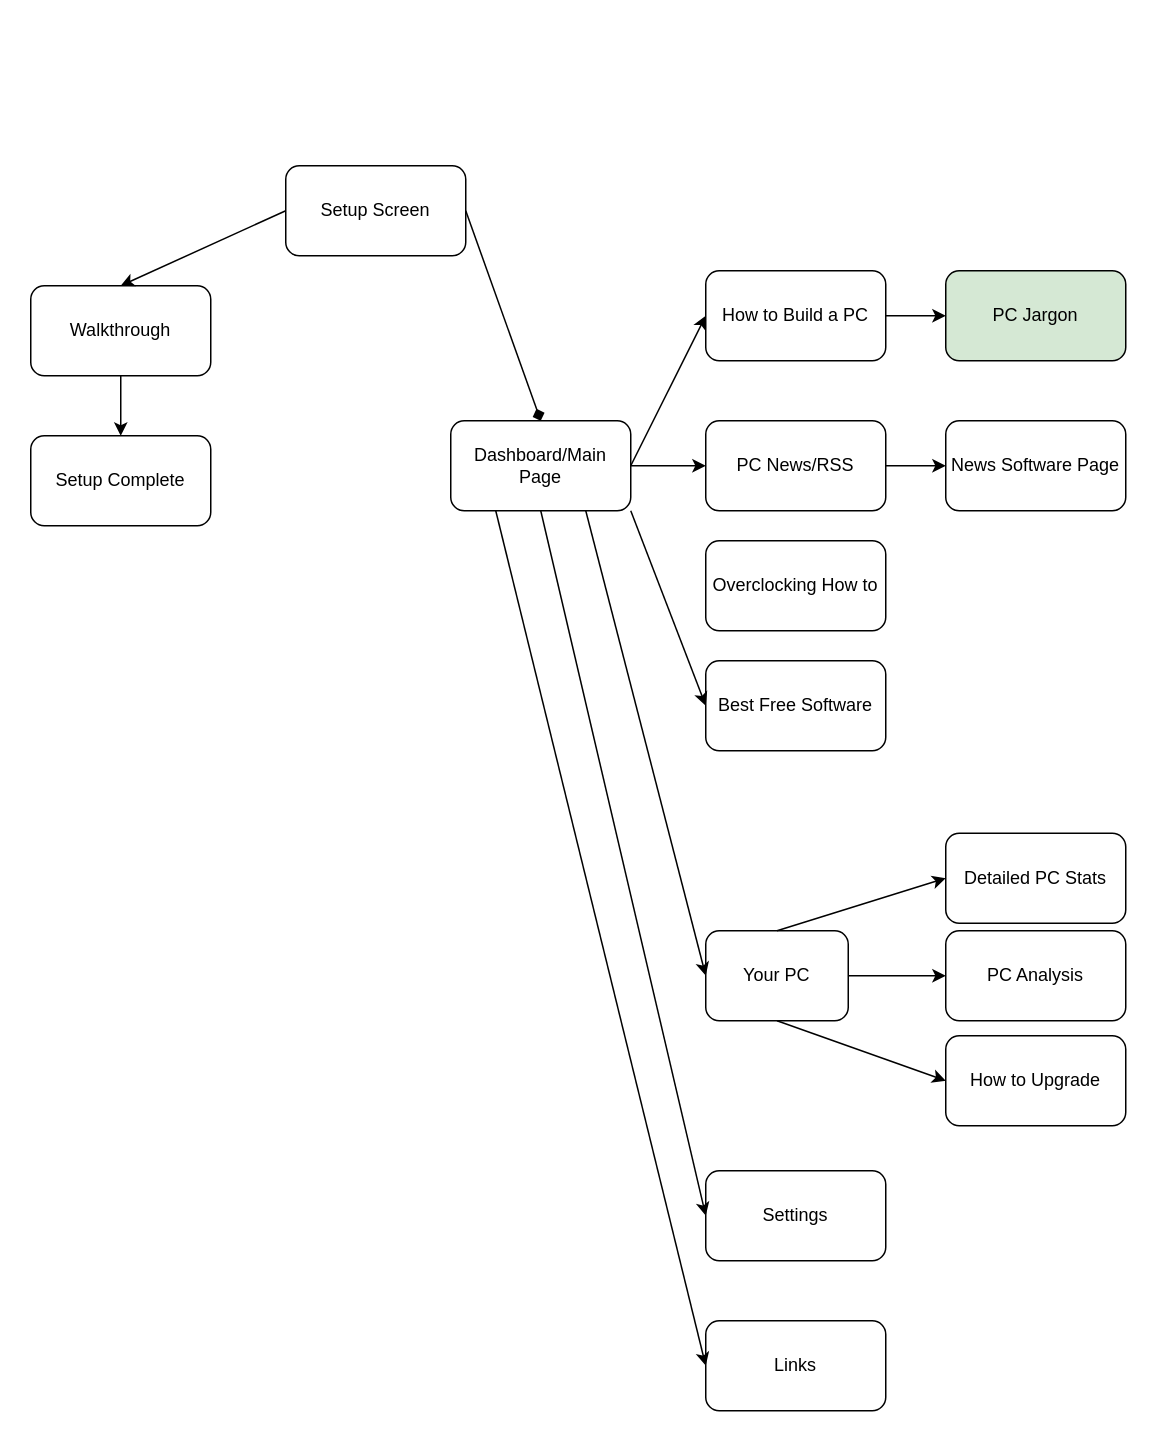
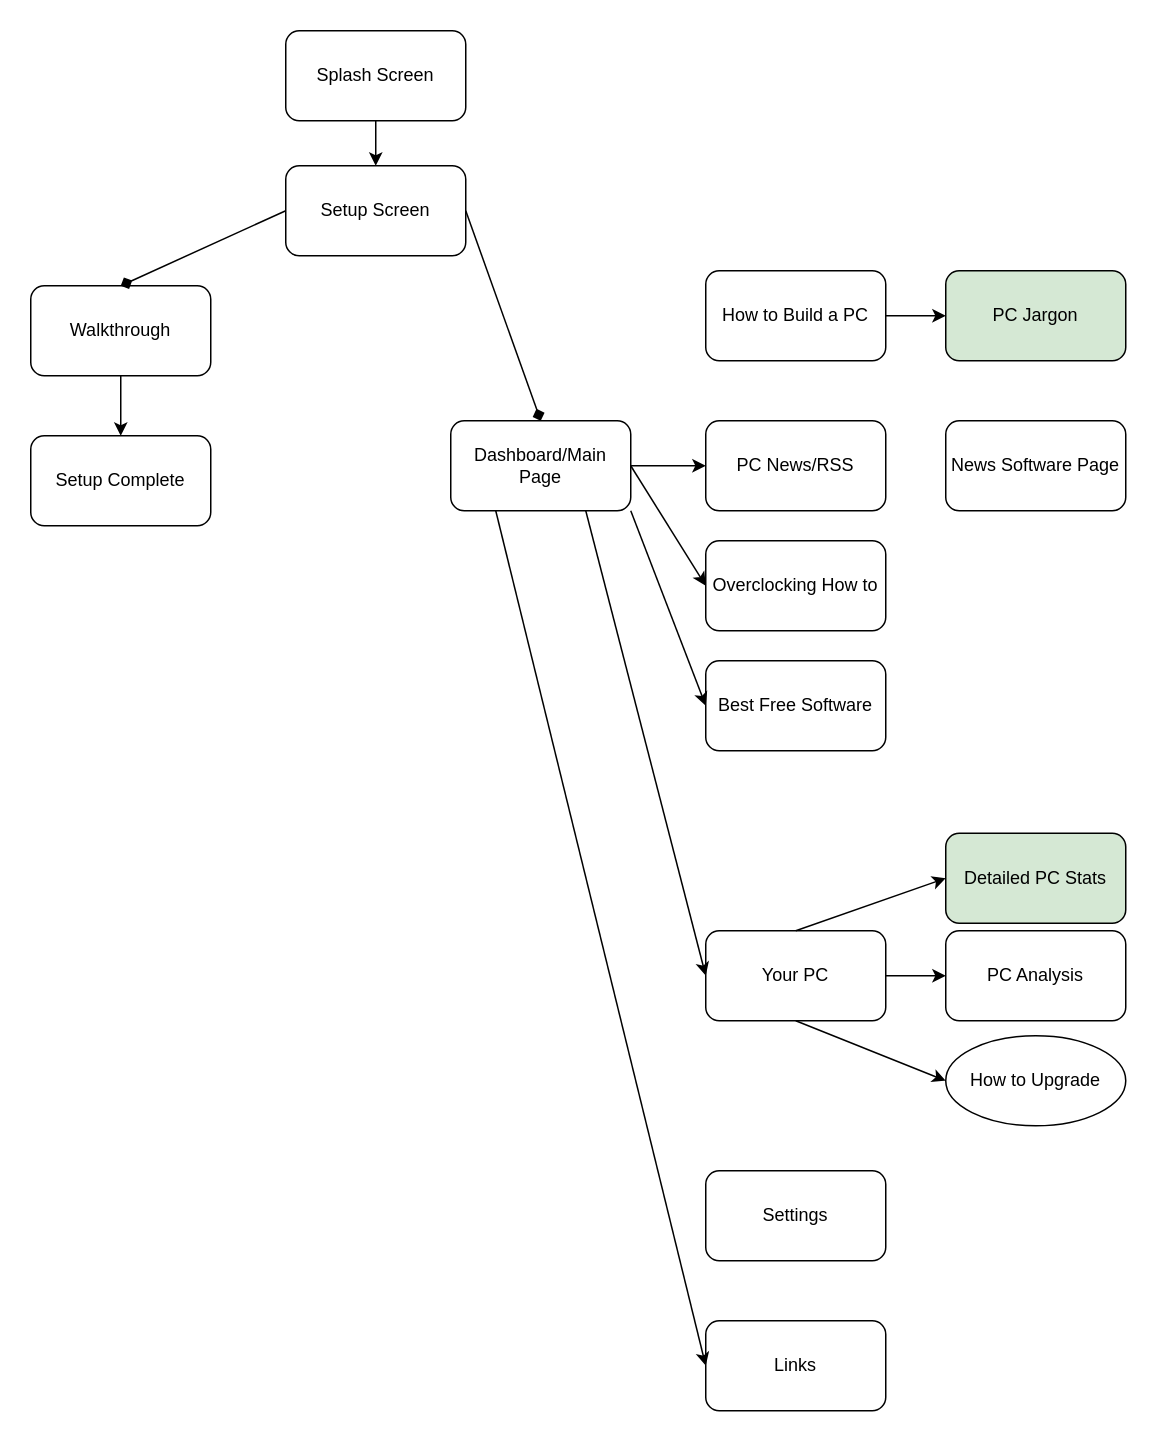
  <mxCell id="0" />
  <mxCell id="1" parent="0" />
+ <mxCell id="2" value="Splash Screen" style="rounded=1;whiteSpace=wrap;html=1;" vertex="1" parent="1"><mxGeometry x="190" y="20" width="120" height="60" as="geometry" /></mxCell>
  <mxCell id="3" value="Setup Screen" style="rounded=1;whiteSpace=wrap;html=1;" vertex="1" parent="1"><mxGeometry x="190" y="110" width="120" height="60" as="geometry" /></mxCell>
  <mxCell id="4" value="Dashboard/Main Page" style="rounded=1;whiteSpace=wrap;html=1;" vertex="1" parent="1"><mxGeometry x="300" y="280" width="120" height="60" as="geometry" /></mxCell>
  <mxCell id="5" value="Walkthrough" style="rounded=1;whiteSpace=wrap;html=1;" vertex="1" parent="1"><mxGeometry x="20" y="190" width="120" height="60" as="geometry" /></mxCell>
  <mxCell id="6" value="Setup Complete" style="rounded=1;whiteSpace=wrap;html=1;" vertex="1" parent="1"><mxGeometry x="20" y="290" width="120" height="60" as="geometry" /></mxCell>
  <mxCell id="7" value="How to Build a PC" style="rounded=1;whiteSpace=wrap;html=1;" vertex="1" parent="1"><mxGeometry x="470" y="180" width="120" height="60" as="geometry" /></mxCell>
  <mxCell id="8" value="PC News/RSS" style="rounded=1;whiteSpace=wrap;html=1;" vertex="1" parent="1"><mxGeometry x="470" y="280" width="120" height="60" as="geometry" /></mxCell>
  <mxCell id="9" value="Overclocking How to" style="rounded=1;whiteSpace=wrap;html=1;" vertex="1" parent="1"><mxGeometry x="470" y="360" width="120" height="60" as="geometry" /></mxCell>
  <mxCell id="10" value="Best Free Software" style="rounded=1;whiteSpace=wrap;html=1;" vertex="1" parent="1"><mxGeometry x="470" y="440" width="120" height="60" as="geometry" /></mxCell>
- <mxCell id="11" value="Your PC" style="rounded=1;whiteSpace=wrap;html=1;" vertex="1" parent="1"><mxGeometry x="470" y="620" width="95" height="60" as="geometry" /></mxCell>
+ <mxCell id="11" value="Your PC" style="rounded=1;whiteSpace=wrap;html=1;" vertex="1" parent="1"><mxGeometry x="470" y="620" width="120" height="60" as="geometry" /></mxCell>
  <mxCell id="12" value="Settings" style="rounded=1;whiteSpace=wrap;html=1;" vertex="1" parent="1"><mxGeometry x="470" y="780" width="120" height="60" as="geometry" /></mxCell>
  <mxCell id="13" value="Links" style="rounded=1;whiteSpace=wrap;html=1;" vertex="1" parent="1"><mxGeometry x="470" y="880" width="120" height="60" as="geometry" /></mxCell>
  <mxCell id="14" value="PC Jargon" style="rounded=1;whiteSpace=wrap;html=1;fillColor=#d5e8d4;" vertex="1" parent="1"><mxGeometry x="630" y="180" width="120" height="60" as="geometry" /></mxCell>
  <mxCell id="15" value="News Software Page" style="rounded=1;whiteSpace=wrap;html=1;" vertex="1" parent="1"><mxGeometry x="630" y="280" width="120" height="60" as="geometry" /></mxCell>
- <mxCell id="16" value="Detailed PC Stats" style="rounded=1;whiteSpace=wrap;html=1;" vertex="1" parent="1"><mxGeometry x="630" y="555" width="120" height="60" as="geometry" /></mxCell>
+ <mxCell id="16" value="Detailed PC Stats" style="rounded=1;whiteSpace=wrap;html=1;fillColor=#d5e8d4;" vertex="1" parent="1"><mxGeometry x="630" y="555" width="120" height="60" as="geometry" /></mxCell>
  <mxCell id="17" value="PC Analysis" style="rounded=1;whiteSpace=wrap;html=1;" vertex="1" parent="1"><mxGeometry x="630" y="620" width="120" height="60" as="geometry" /></mxCell>
- <mxCell id="18" value="How to Upgrade" style="rounded=1;whiteSpace=wrap;html=1;" vertex="1" parent="1"><mxGeometry x="630" y="690" width="120" height="60" as="geometry" /></mxCell>
- <mxCell id="20" value="" style="endArrow=classic;html=1;exitX=0;exitY=0.5;exitDx=0;exitDy=0;entryX=0.5;entryY=0;entryDx=0;entryDy=0;" edge="1" parent="1" source="3" target="5"><mxGeometry width="50" height="50" relative="1" as="geometry"><mxPoint x="90" y="160" as="sourcePoint" /><mxPoint x="140" y="110" as="targetPoint" /></mxGeometry></mxCell>
+ <mxCell id="18" value="How to Upgrade" style="ellipse;whiteSpace=wrap;html=1;" vertex="1" parent="1"><mxGeometry x="630" y="690" width="120" height="60" as="geometry" /></mxCell>
+ <mxCell id="19" value="" style="endArrow=classic;html=1;exitX=0.5;exitY=1;exitDx=0;exitDy=0;entryX=0.5;entryY=0;entryDx=0;entryDy=0;" edge="1" parent="1" source="2" target="3"><mxGeometry width="50" height="50" relative="1" as="geometry"><mxPoint x="290" y="120" as="sourcePoint" /><mxPoint x="340" y="70" as="targetPoint" /></mxGeometry></mxCell>
+ <mxCell id="20" value="" style="endArrow=diamond;html=1;exitX=0;exitY=0.5;exitDx=0;exitDy=0;entryX=0.5;entryY=0;entryDx=0;entryDy=0;" edge="1" parent="1" source="3" target="5"><mxGeometry width="50" height="50" relative="1" as="geometry"><mxPoint x="90" y="160" as="sourcePoint" /><mxPoint x="140" y="110" as="targetPoint" /></mxGeometry></mxCell>
  <mxCell id="21" value="" style="endArrow=classic;html=1;exitX=0.5;exitY=1;exitDx=0;exitDy=0;entryX=0.5;entryY=0;entryDx=0;entryDy=0;" edge="1" parent="1" source="5" target="6"><mxGeometry width="50" height="50" relative="1" as="geometry"><mxPoint x="190" y="370" as="sourcePoint" /><mxPoint x="240" y="320" as="targetPoint" /></mxGeometry></mxCell>
  <mxCell id="22" value="" style="endArrow=diamond;html=1;exitX=1;exitY=0.5;exitDx=0;exitDy=0;entryX=0.5;entryY=0;entryDx=0;entryDy=0;" edge="1" parent="1" source="3" target="4"><mxGeometry width="50" height="50" relative="1" as="geometry"><mxPoint x="300" y="220" as="sourcePoint" /><mxPoint x="350" y="170" as="targetPoint" /></mxGeometry></mxCell>
  <mxCell id="23" value="" style="endArrow=classic;html=1;exitX=1;exitY=0.5;exitDx=0;exitDy=0;entryX=0;entryY=0.5;entryDx=0;entryDy=0;" edge="1" parent="1" source="4" target="8"><mxGeometry width="50" height="50" relative="1" as="geometry"><mxPoint x="380" y="430" as="sourcePoint" /><mxPoint x="430" y="380" as="targetPoint" /></mxGeometry></mxCell>
+ <mxCell id="24" value="" style="endArrow=classic;html=1;exitX=1;exitY=0.5;exitDx=0;exitDy=0;entryX=0;entryY=0.5;entryDx=0;entryDy=0;" edge="1" parent="1" source="4" target="9"><mxGeometry width="50" height="50" relative="1" as="geometry"><mxPoint x="360" y="440" as="sourcePoint" /><mxPoint x="410" y="390" as="targetPoint" /></mxGeometry></mxCell>
  <mxCell id="25" value="" style="endArrow=classic;html=1;exitX=1;exitY=1;exitDx=0;exitDy=0;entryX=0;entryY=0.5;entryDx=0;entryDy=0;" edge="1" parent="1" source="4" target="10"><mxGeometry width="50" height="50" relative="1" as="geometry"><mxPoint x="390" y="450" as="sourcePoint" /><mxPoint x="440" y="400" as="targetPoint" /></mxGeometry></mxCell>
  <mxCell id="26" value="" style="endArrow=classic;html=1;exitX=0.75;exitY=1;exitDx=0;exitDy=0;entryX=0;entryY=0.5;entryDx=0;entryDy=0;" edge="1" parent="1" source="4" target="11"><mxGeometry width="50" height="50" relative="1" as="geometry"><mxPoint x="340" y="630" as="sourcePoint" /><mxPoint x="390" y="580" as="targetPoint" /></mxGeometry></mxCell>
- <mxCell id="27" value="" style="endArrow=classic;html=1;exitX=0.5;exitY=1;exitDx=0;exitDy=0;entryX=0;entryY=0.5;entryDx=0;entryDy=0;" edge="1" parent="1" source="4" target="12"><mxGeometry width="50" height="50" relative="1" as="geometry"><mxPoint x="340" y="670" as="sourcePoint" /><mxPoint x="390" y="620" as="targetPoint" /></mxGeometry></mxCell>
  <mxCell id="28" value="" style="endArrow=classic;html=1;exitX=0.25;exitY=1;exitDx=0;exitDy=0;entryX=0;entryY=0.5;entryDx=0;entryDy=0;" edge="1" parent="1" source="4" target="13"><mxGeometry width="50" height="50" relative="1" as="geometry"><mxPoint x="360" y="710" as="sourcePoint" /><mxPoint x="410" y="660" as="targetPoint" /></mxGeometry></mxCell>
  <mxCell id="29" value="" style="endArrow=classic;html=1;exitX=1;exitY=0.5;exitDx=0;exitDy=0;entryX=0;entryY=0.5;entryDx=0;entryDy=0;" edge="1" parent="1" source="11" target="17"><mxGeometry width="50" height="50" relative="1" as="geometry"><mxPoint x="480" y="610" as="sourcePoint" /><mxPoint x="530" y="560" as="targetPoint" /></mxGeometry></mxCell>
  <mxCell id="30" value="" style="endArrow=classic;html=1;exitX=0.5;exitY=1;exitDx=0;exitDy=0;entryX=0;entryY=0.5;entryDx=0;entryDy=0;" edge="1" parent="1" source="11" target="18"><mxGeometry width="50" height="50" relative="1" as="geometry"><mxPoint x="560" y="760" as="sourcePoint" /><mxPoint x="610" y="710" as="targetPoint" /></mxGeometry></mxCell>
  <mxCell id="31" value="" style="endArrow=classic;html=1;exitX=0.5;exitY=0;exitDx=0;exitDy=0;entryX=0;entryY=0.5;entryDx=0;entryDy=0;" edge="1" parent="1" source="11" target="16"><mxGeometry width="50" height="50" relative="1" as="geometry"><mxPoint x="540" y="600" as="sourcePoint" /><mxPoint x="590" y="550" as="targetPoint" /></mxGeometry></mxCell>
- <mxCell id="32" value="" style="endArrow=classic;html=1;exitX=1;exitY=0.5;exitDx=0;exitDy=0;entryX=0;entryY=0.5;entryDx=0;entryDy=0;" edge="1" parent="1" source="8" target="15"><mxGeometry width="50" height="50" relative="1" as="geometry"><mxPoint x="630" y="450" as="sourcePoint" /><mxPoint x="680" y="400" as="targetPoint" /></mxGeometry></mxCell>
- <mxCell id="33" value="" style="endArrow=classic;html=1;exitX=1;exitY=0.5;exitDx=0;exitDy=0;entryX=0;entryY=0.5;entryDx=0;entryDy=0;" edge="1" parent="1" source="4" target="7"><mxGeometry width="50" height="50" relative="1" as="geometry"><mxPoint x="600" y="130" as="sourcePoint" /><mxPoint x="650" y="80" as="targetPoint" /></mxGeometry></mxCell>
  <mxCell id="34" value="" style="endArrow=classic;html=1;exitX=1;exitY=0.5;exitDx=0;exitDy=0;entryX=0;entryY=0.5;entryDx=0;entryDy=0;" edge="1" parent="1" source="7" target="14"><mxGeometry width="50" height="50" relative="1" as="geometry"><mxPoint x="590" y="180" as="sourcePoint" /><mxPoint x="640" y="130" as="targetPoint" /></mxGeometry></mxCell>
